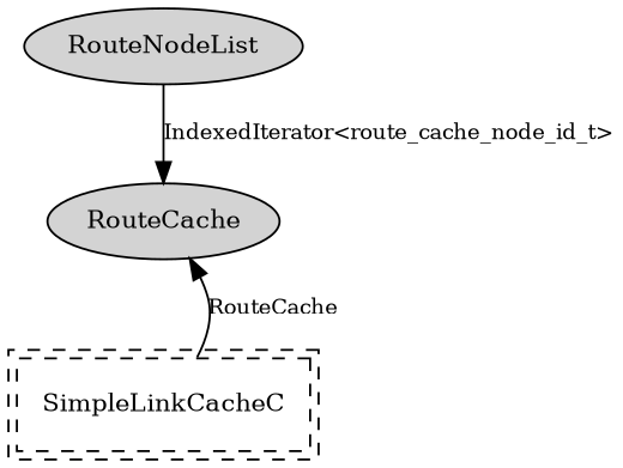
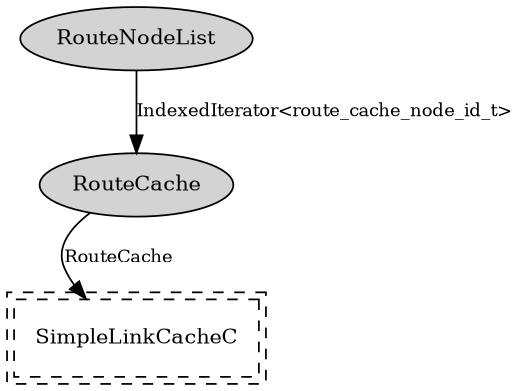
  digraph {
    node [fontsize=12 shape=ellipse style=filled]
    edge [fontsize=10]
    n1 [label=RouteCache]
    n2 [label=SimpleLinkCacheC peripheries=2 shape=box style=dashed]
    n3 [label=RouteNodeList]
-   n2 -> n1 [label=RouteCache]
+   n1 -> n2 [label=RouteCache]
    n3 -> n1 [label="IndexedIterator<route_cache_node_id_t>"]
  }
